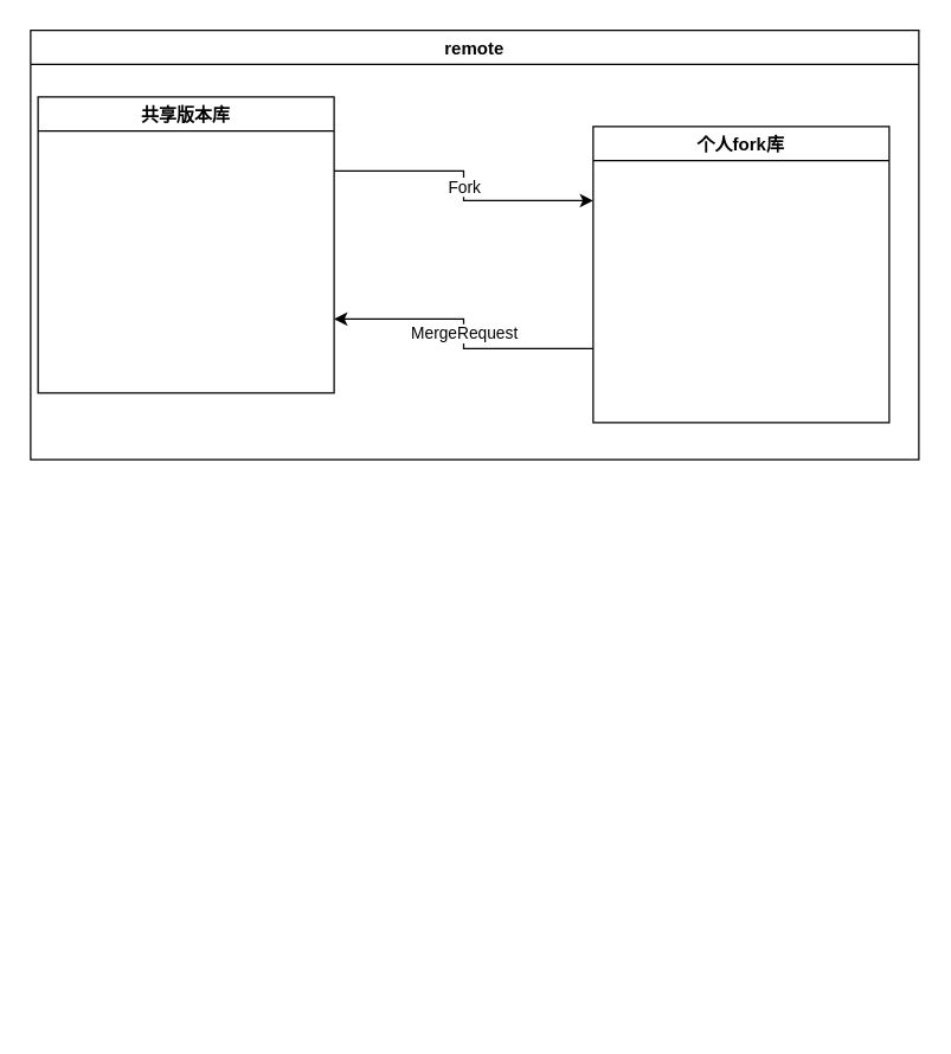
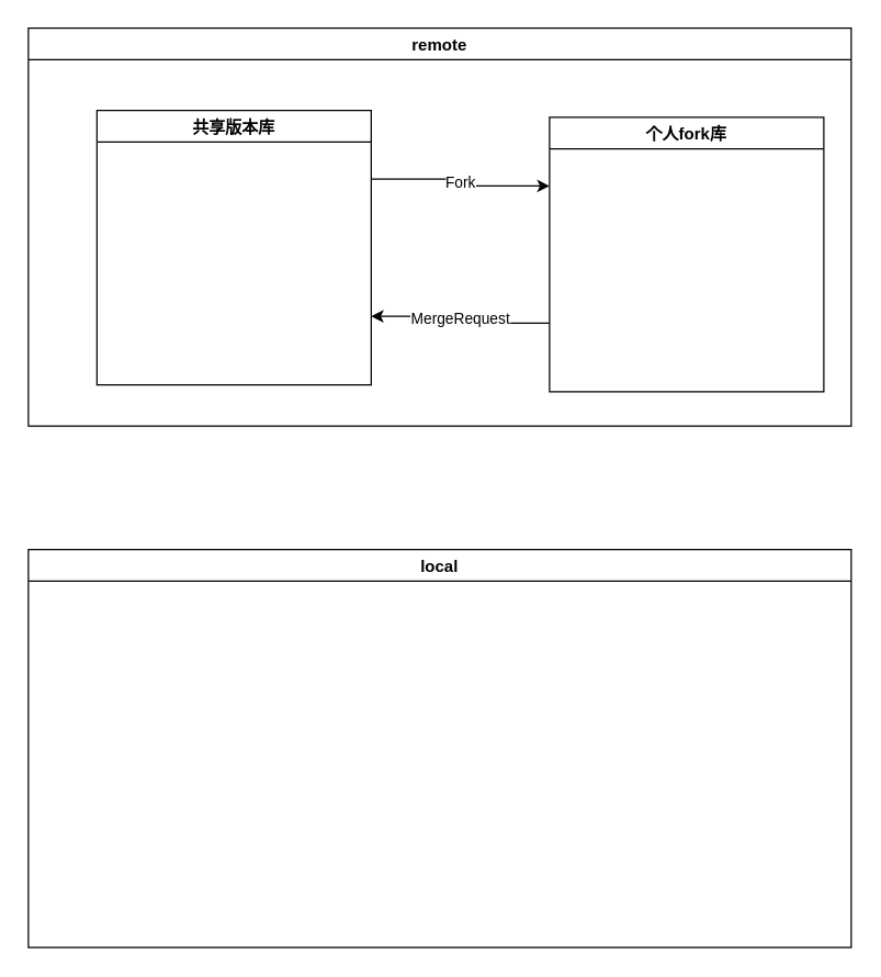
  <mxCell id="0" />
  <mxCell id="1" parent="0" />
  <mxCell id="2" value="remote" style="swimlane;" vertex="1" parent="1"><mxGeometry x="20" y="20" width="600" height="290" as="geometry"><mxRectangle x="270" y="60" width="130" height="23" as="alternateBounds" /></mxGeometry></mxCell>
  <mxCell id="3" value="Fork" style="edgeStyle=orthogonalEdgeStyle;rounded=0;orthogonalLoop=1;jettySize=auto;html=1;exitX=1;exitY=0.25;exitDx=0;exitDy=0;entryX=0;entryY=0.25;entryDx=0;entryDy=0;" edge="1" parent="2" source="4" target="6"><mxGeometry relative="1" as="geometry" /></mxCell>
- <mxCell id="4" value="共享版本库" style="swimlane;" vertex="1" parent="2"><mxGeometry x="5" y="45" width="200" height="200" as="geometry" /></mxCell>
+ <mxCell id="4" value="共享版本库" style="swimlane;" vertex="1" parent="2"><mxGeometry x="50" y="60" width="200" height="200" as="geometry" /></mxCell>
  <mxCell id="5" value="MergeRequest" style="edgeStyle=orthogonalEdgeStyle;rounded=0;orthogonalLoop=1;jettySize=auto;html=1;exitX=0;exitY=0.75;exitDx=0;exitDy=0;entryX=1;entryY=0.75;entryDx=0;entryDy=0;" edge="1" parent="2" source="6" target="4"><mxGeometry relative="1" as="geometry" /></mxCell>
  <mxCell id="6" value="个人fork库" style="swimlane;" vertex="1" parent="2"><mxGeometry x="380" y="65" width="200" height="200" as="geometry" /></mxCell>
+ <mxCell id="7" value="local" style="swimlane;" vertex="1" parent="1"><mxGeometry x="20" y="400" width="600" height="290" as="geometry"><mxRectangle x="270" y="60" width="130" height="23" as="alternateBounds" /></mxGeometry></mxCell>
